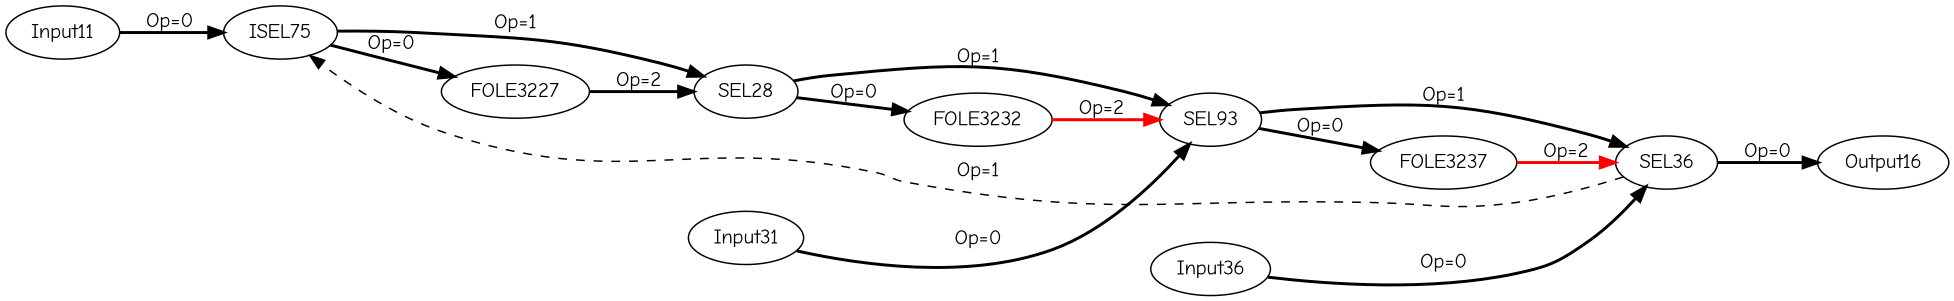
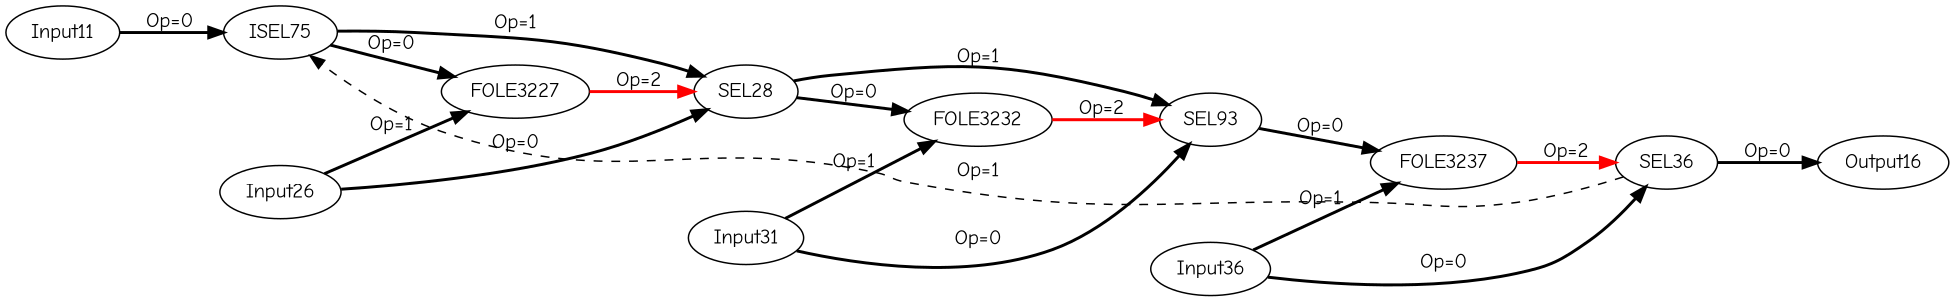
  digraph {
    fontname="Comic Neue"
    rankdir=LR
    node [fontname="Comic Neue" opcode=Input]
    edge [color=black fontname="Comic Neue" operand=0 style=bold]
    Input11 [offset="0, 0" pattern="0, 3, 4, 56, 4, 4" ref_name=arg]
    ISEL75 [interval=3 opcode=ISEL]
    FOLE3227 [opcode=FOLE32]
    SEL28 [opcode=SEL]
    Output16 [offset="0, 0" opcode=Output pattern="0, 3, 4, 56, 4, 4" ref_name=arg2]
+   Input26 [offset="0, 0" pattern="456, 3, -904, 56, -440, 4" ref_name=arg1]
    FOLE3232 [opcode=FOLE32]
    n8 [label=SEL93 opcode=SEL]
    FOLE3237 [opcode=FOLE32]
    n10 [label=SEL36 opcode=SEL]
    Input31 [offset="0, 12" pattern="456, 3, -904, 56, -440, 4" ref_name=arg1]
    Input36 [offset="0, 8" pattern="456, 3, -904, 56, -440, 4" ref_name=arg1]
    Input11 -> ISEL75 [label="Op=0"]
    ISEL75 -> FOLE3227 [label="Op=0"]
    ISEL75 -> SEL28 [label="Op=1" operand=1]
-   FOLE3227 -> SEL28 [label="Op=2" operand=2]
+   FOLE3227 -> SEL28 [color=red label="Op=2" operand=2]
    SEL28 -> FOLE3232 [label="Op=0"]
    SEL28 -> n8 [label="Op=1" operand=1]
+   Input26 -> FOLE3227 [label="Op=1" operand=1]
+   Input26 -> SEL28 [label="Op=0"]
    FOLE3232 -> n8 [color=red label="Op=2" operand=2]
    n8 -> FOLE3237 [label="Op=0"]
-   n8 -> n10 [label="Op=1" operand=1]
    FOLE3237 -> n10 [color=red label="Op=2" operand=2]
    n10 -> ISEL75 [backedge=1 constraint=false label="Op=1" operand=1 style=dashed]
    n10 -> Output16 [label="Op=0"]
+   Input31 -> FOLE3232 [label="Op=1" operand=1]
    Input31 -> n8 [label="Op=0"]
+   Input36 -> FOLE3237 [label="Op=1" operand=1]
    Input36 -> n10 [label="Op=0"]
  }
